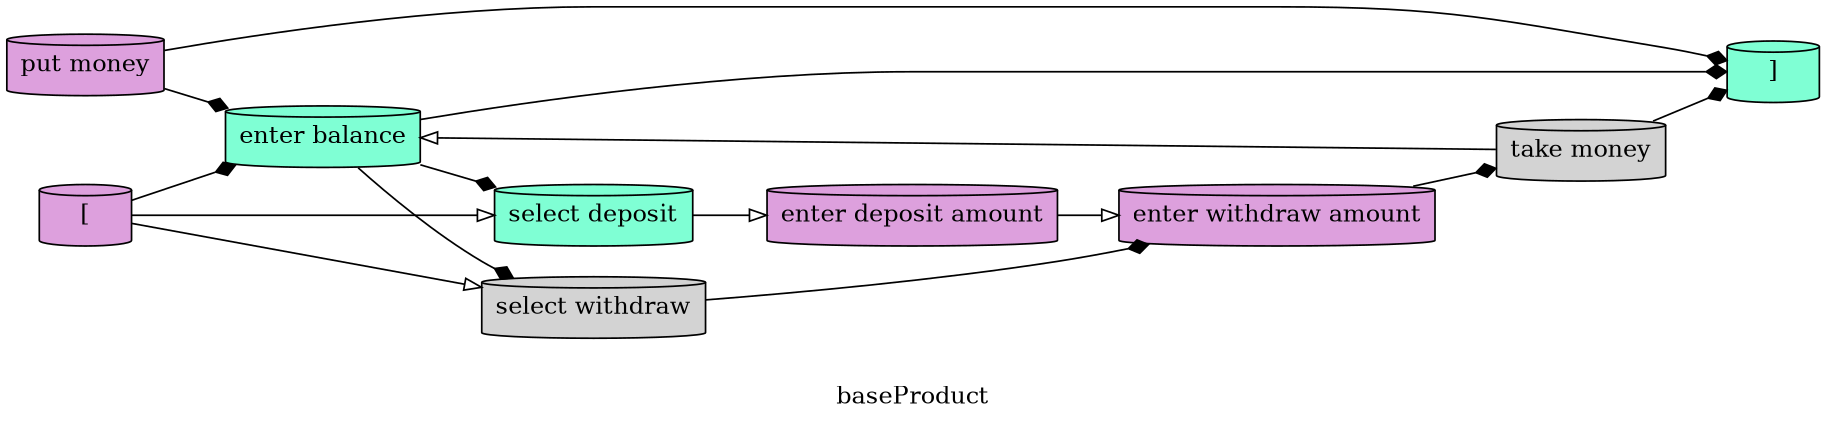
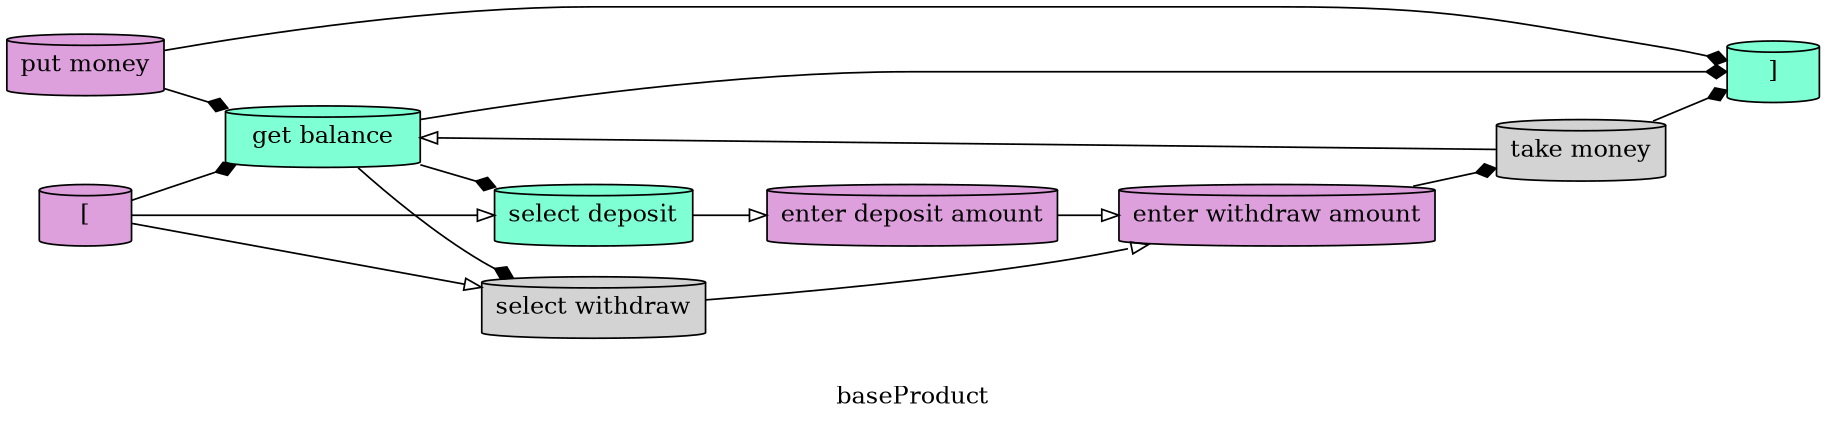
  digraph {
    label=baseProduct
    rankdir=LR
    node [fillcolor=plum shape=cylinder style=filled]
    edge [arrowhead=diamond]
-   n1 [fillcolor=aquamarine label="enter balance"]
+   n1 [fillcolor=aquamarine label="get balance"]
    n2 [fillcolor=aquamarine label="]"]
    n3 [fillcolor=aquamarine label="select deposit"]
    n4 [fillcolor=lightgrey label="select withdraw"]
    n5 [label="enter deposit amount"]
    n6 [label="enter withdraw amount"]
    n7 [label="["]
    n8 [label="put money"]
    n9 [fillcolor=lightgrey label="take money"]
    n1 -> n2
    n1 -> n3
    n1 -> n4
    n3 -> n5 [arrowhead=onormal]
-   n4 -> n6
+   n4 -> n6 [arrowhead=onormal]
    n5 -> n6 [arrowhead=onormal]
    n6 -> n9
    n7 -> n1
    n7 -> n3 [arrowhead=onormal]
    n7 -> n4 [arrowhead=onormal]
    n8 -> n1
    n8 -> n2
    n9 -> n1 [arrowhead=onormal]
    n9 -> n2
  }
